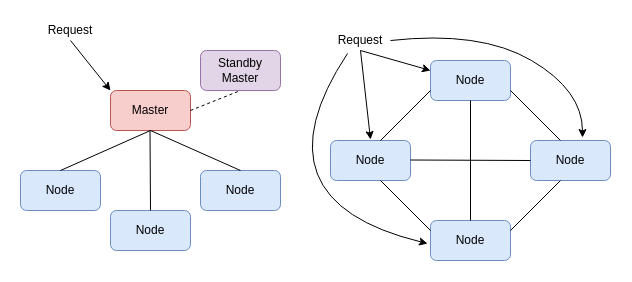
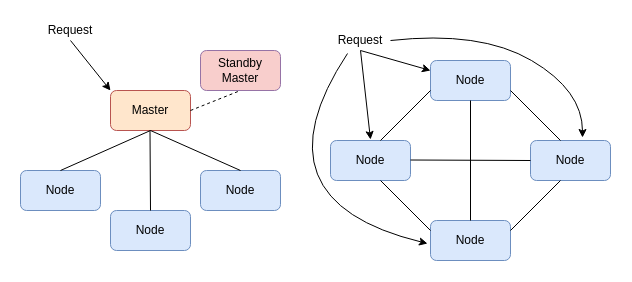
  <mxCell id="0" />
  <mxCell id="1" parent="0" />
- <mxCell id="2" value="Master" style="rounded=1;whiteSpace=wrap;html=1;fillColor=#f8cecc;strokeColor=#b85450;shadow=0;" vertex="1" parent="1"><mxGeometry x="110" y="90" width="80" height="40" as="geometry" /></mxCell>
- <mxCell id="3" value="Standby&lt;br&gt;Master" style="rounded=1;whiteSpace=wrap;html=1;fillColor=#e1d5e7;strokeColor=#9673a6;shadow=0;" vertex="1" parent="1"><mxGeometry x="200" y="50" width="80" height="40" as="geometry" /></mxCell>
+ <mxCell id="2" value="Master" style="rounded=1;whiteSpace=wrap;html=1;fillColor=#ffe6cc;strokeColor=#b85450;shadow=0;" vertex="1" parent="1"><mxGeometry x="110" y="90" width="80" height="40" as="geometry" /></mxCell>
+ <mxCell id="3" value="Standby&lt;br&gt;Master" style="rounded=1;whiteSpace=wrap;html=1;fillColor=#f8cecc;strokeColor=#9673a6;shadow=0;" vertex="1" parent="1"><mxGeometry x="200" y="50" width="80" height="40" as="geometry" /></mxCell>
  <mxCell id="4" value="Node" style="rounded=1;whiteSpace=wrap;html=1;fillColor=#dae8fc;strokeColor=#6c8ebf;shadow=0;" vertex="1" parent="1"><mxGeometry x="110" y="210" width="80" height="40" as="geometry" /></mxCell>
  <mxCell id="5" value="Node" style="rounded=1;whiteSpace=wrap;html=1;fillColor=#dae8fc;strokeColor=#6c8ebf;shadow=0;" vertex="1" parent="1"><mxGeometry x="20" y="170" width="80" height="40" as="geometry" /></mxCell>
  <mxCell id="6" value="Node" style="rounded=1;whiteSpace=wrap;html=1;fillColor=#dae8fc;strokeColor=#6c8ebf;shadow=0;" vertex="1" parent="1"><mxGeometry x="200" y="170" width="80" height="40" as="geometry" /></mxCell>
  <mxCell id="7" value="" style="endArrow=classic;html=1;exitX=0.5;exitY=1;exitDx=0;exitDy=0;" edge="1" parent="1" source="8"><mxGeometry width="50" height="50" relative="1" as="geometry"><mxPoint x="60" y="90" as="sourcePoint" /><mxPoint x="110" y="90" as="targetPoint" /></mxGeometry></mxCell>
  <mxCell id="8" value="Request" style="text;html=1;strokeColor=none;fillColor=none;align=center;verticalAlign=middle;whiteSpace=wrap;rounded=0;shadow=0;" vertex="1" parent="1"><mxGeometry x="50" width="40" height="20" as="geometry" y="20" /></mxCell>
  <mxCell id="9" value="" style="endArrow=none;html=1;entryX=0.5;entryY=1;entryDx=0;entryDy=0;exitX=0.5;exitY=0;exitDx=0;exitDy=0;" edge="1" parent="1" source="5" target="2"><mxGeometry width="50" height="50" relative="1" as="geometry"><mxPoint x="30" y="170" as="sourcePoint" /><mxPoint x="80" y="120" as="targetPoint" /></mxGeometry></mxCell>
  <mxCell id="10" value="" style="endArrow=none;html=1;exitX=0.5;exitY=0;exitDx=0;exitDy=0;" edge="1" parent="1" source="6"><mxGeometry width="50" height="50" relative="1" as="geometry"><mxPoint x="40" y="180" as="sourcePoint" /><mxPoint x="150" y="130" as="targetPoint" /></mxGeometry></mxCell>
  <mxCell id="11" value="" style="endArrow=none;html=1;exitX=0.5;exitY=0;exitDx=0;exitDy=0;" edge="1" parent="1" source="4"><mxGeometry width="50" height="50" relative="1" as="geometry"><mxPoint x="149.5" y="170" as="sourcePoint" /><mxPoint x="149.5" y="130" as="targetPoint" /></mxGeometry></mxCell>
  <mxCell id="12" value="" style="endArrow=none;dashed=1;html=1;entryX=0.5;entryY=1;entryDx=0;entryDy=0;" edge="1" parent="1" target="3"><mxGeometry width="50" height="50" relative="1" as="geometry"><mxPoint x="190" y="110" as="sourcePoint" /><mxPoint x="240" y="70" as="targetPoint" /></mxGeometry></mxCell>
  <mxCell id="13" value="Node" style="rounded=1;whiteSpace=wrap;html=1;fillColor=#dae8fc;strokeColor=#6c8ebf;shadow=0;" vertex="1" parent="1"><mxGeometry x="430" y="60" width="80" height="40" as="geometry" /></mxCell>
  <mxCell id="14" value="Node" style="rounded=1;whiteSpace=wrap;html=1;fillColor=#dae8fc;strokeColor=#6c8ebf;shadow=0;" vertex="1" parent="1"><mxGeometry x="430" y="220" width="80" height="40" as="geometry" /></mxCell>
  <mxCell id="15" value="Node" style="rounded=1;whiteSpace=wrap;html=1;fillColor=#dae8fc;strokeColor=#6c8ebf;shadow=0;" vertex="1" parent="1"><mxGeometry x="530" y="140" width="80" height="40" as="geometry" /></mxCell>
  <mxCell id="16" value="Node" style="rounded=1;whiteSpace=wrap;html=1;fillColor=#dae8fc;strokeColor=#6c8ebf;shadow=0;" vertex="1" parent="1"><mxGeometry x="330" y="140" width="80" height="40" as="geometry" /></mxCell>
  <mxCell id="17" value="" style="endArrow=none;html=1;entryX=0.5;entryY=1;entryDx=0;entryDy=0;exitX=0.5;exitY=0;exitDx=0;exitDy=0;" edge="1" parent="1" source="14" target="13"><mxGeometry width="50" height="50" relative="1" as="geometry"><mxPoint x="470" y="210" as="sourcePoint" /><mxPoint x="520" y="120" as="targetPoint" /></mxGeometry></mxCell>
  <mxCell id="18" value="" style="endArrow=none;html=1;exitX=0.5;exitY=0;exitDx=0;exitDy=0;" edge="1" parent="1"><mxGeometry width="50" height="50" relative="1" as="geometry"><mxPoint x="410" y="159.5" as="sourcePoint" /><mxPoint x="530" y="160" as="targetPoint" /></mxGeometry></mxCell>
  <mxCell id="19" value="" style="endArrow=none;html=1;" edge="1" parent="1"><mxGeometry width="50" height="50" relative="1" as="geometry"><mxPoint x="380" y="140" as="sourcePoint" /><mxPoint x="430" y="90" as="targetPoint" /></mxGeometry></mxCell>
  <mxCell id="20" value="" style="endArrow=none;html=1;" edge="1" parent="1"><mxGeometry width="50" height="50" relative="1" as="geometry"><mxPoint x="510" y="230" as="sourcePoint" /><mxPoint x="560" y="180" as="targetPoint" /></mxGeometry></mxCell>
  <mxCell id="21" value="" style="endArrow=none;html=1;entryX=0;entryY=0.25;entryDx=0;entryDy=0;" edge="1" parent="1" target="14"><mxGeometry width="50" height="50" relative="1" as="geometry"><mxPoint x="380" y="180" as="sourcePoint" /><mxPoint x="430" y="240" as="targetPoint" /></mxGeometry></mxCell>
  <mxCell id="22" value="" style="endArrow=none;html=1;entryX=0;entryY=0.25;entryDx=0;entryDy=0;" edge="1" parent="1"><mxGeometry width="50" height="50" relative="1" as="geometry"><mxPoint x="510" y="90" as="sourcePoint" /><mxPoint x="560" y="140" as="targetPoint" /></mxGeometry></mxCell>
  <mxCell id="23" value="Request" style="text;html=1;strokeColor=none;fillColor=none;align=center;verticalAlign=middle;whiteSpace=wrap;rounded=0;shadow=0;" vertex="1" parent="1"><mxGeometry x="340" y="30" width="40" height="20" as="geometry" /></mxCell>
  <mxCell id="24" value="" style="endArrow=classic;html=1;exitX=0.5;exitY=1;exitDx=0;exitDy=0;entryX=0.5;entryY=0;entryDx=0;entryDy=0;" edge="1" parent="1" source="23"><mxGeometry width="50" height="50" relative="1" as="geometry"><mxPoint x="350" y="79" as="sourcePoint" /><mxPoint x="370" y="139" as="targetPoint" /></mxGeometry></mxCell>
  <mxCell id="25" value="" style="endArrow=classic;html=1;exitX=0.5;exitY=1;exitDx=0;exitDy=0;entryX=0;entryY=0.25;entryDx=0;entryDy=0;" edge="1" parent="1" source="23" target="13"><mxGeometry width="50" height="50" relative="1" as="geometry"><mxPoint x="360" y="89" as="sourcePoint" /><mxPoint x="380" y="149" as="targetPoint" /></mxGeometry></mxCell>
  <mxCell id="26" value="" style="endArrow=classic;html=1;curved=1;entryX=0;entryY=0.5;entryDx=0;entryDy=0;exitX=0.25;exitY=1;exitDx=0;exitDy=0;" edge="1" parent="1"><mxGeometry width="50" height="50" relative="1" as="geometry"><mxPoint x="347" y="53" as="sourcePoint" /><mxPoint x="427" y="243" as="targetPoint" /><Array as="points"><mxPoint x="250" y="200" /></Array></mxGeometry></mxCell>
  <mxCell id="27" value="" style="endArrow=classic;html=1;curved=1;entryX=0.65;entryY=-0.075;entryDx=0;entryDy=0;entryPerimeter=0;" edge="1" parent="1" target="15"><mxGeometry width="50" height="50" relative="1" as="geometry"><mxPoint x="390" y="40" as="sourcePoint" /><mxPoint x="610" y="50" as="targetPoint" /><Array as="points"><mxPoint x="480" y="30" /><mxPoint x="582" y="90" /></Array></mxGeometry></mxCell>
